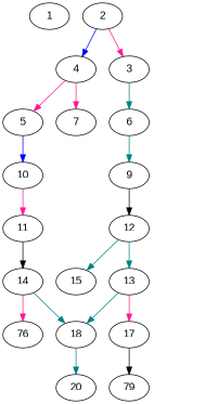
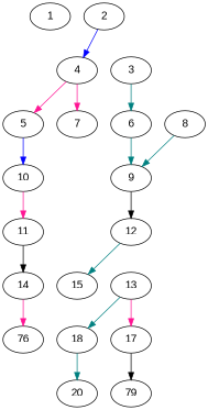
  digraph {
    fontname="Liberation Sans"
    node [alpha=0.19 fontname="Liberation Sans"]
    edge [color=teal fontname="Liberation Sans"]
    1 [alpha=0.16 expect_size=29196288]
    2 [alpha=0.09 expect_size=25735168]
    3 [alpha=0.03 expect_size=48431104]
    4 [alpha=0.08 expect_size=42275840]
    6 [alpha=0.06 expect_size=23197696]
    5 [alpha=0.05 expect_size=24973312]
    7 [alpha=0.15 expect_size=10303488]
    9 [alpha=0.08 expect_size=32791552]
    10 [alpha=0.04 expect_size=50037760]
+   8 [expect_size=23711744]
    11 [alpha=0.04 expect_size=48944128]
    12 [alpha=0.16 expect_size=39668736]
    14 [alpha=0.07 expect_size=20772864]
    13 [alpha=0.07 expect_size=13479936]
    15 [alpha=0.17 expect_size=39099392]
    18 [expect_size=6390784]
    17 [alpha=0.03 expect_size=17201152]
    n18 [expect_size=49973248 label=76]
    20 [alpha=0.17 expect_size=23400448]
    n20 [alpha=0.12 expect_size=51007488 label=79]
-   2 -> 3 [color=deeppink]
    2 -> 4 [color=blue]
    3 -> 6
    4 -> 5 [color=deeppink]
    4 -> 7 [color=deeppink]
    6 -> 9
    5 -> 10 [color=blue]
    9 -> 12 [color=black]
    10 -> 11 [color=deeppink]
+   8 -> 9
    11 -> 14 [color=black]
-   12 -> 13
    12 -> 15
-   14 -> 18
    14 -> n18 [color=deeppink]
    13 -> 18
    13 -> 17 [color=deeppink]
    18 -> 20
    17 -> n20 [color=black]
  }
